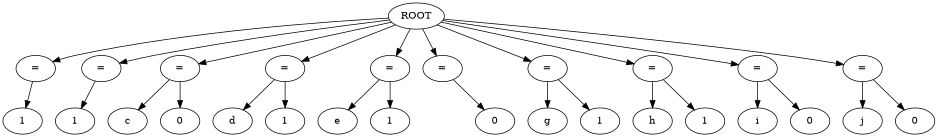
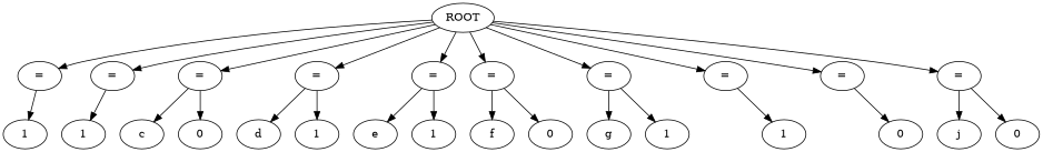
  strict digraph {
    n1 [label="="]
    n2 [label=1]
    n3 [label="="]
    n4 [label=1]
    n5 [label="="]
    n6 [label=c]
    n7 [label=0]
    n8 [label="="]
    n9 [label=d]
    n10 [label=1]
    n11 [label="="]
    n12 [label=e]
    n13 [label=1]
    n14 [label="="]
+   n15 [label=f]
    n16 [label=0]
    n17 [label="="]
    n18 [label=g]
    n19 [label=1]
    n20 [label="="]
-   n21 [label=h]
    n22 [label=1]
    n23 [label="="]
-   n24 [label=i]
    n25 [label=0]
    n26 [label="="]
    n27 [label=j]
    n28 [label=0]
    ROOT
    n1 -> n2
    n3 -> n4
    n5 -> n6
    n5 -> n7
    n8 -> n9
    n8 -> n10
    n11 -> n12
    n11 -> n13
+   n14 -> n15
    n14 -> n16
    n17 -> n18
    n17 -> n19
-   n20 -> n21
    n20 -> n22
-   n23 -> n24
    n23 -> n25
    n26 -> n27
    n26 -> n28
    ROOT -> n1
    ROOT -> n3
    ROOT -> n5
    ROOT -> n8
    ROOT -> n11
    ROOT -> n14
    ROOT -> n17
    ROOT -> n20
    ROOT -> n23
    ROOT -> n26
  }
